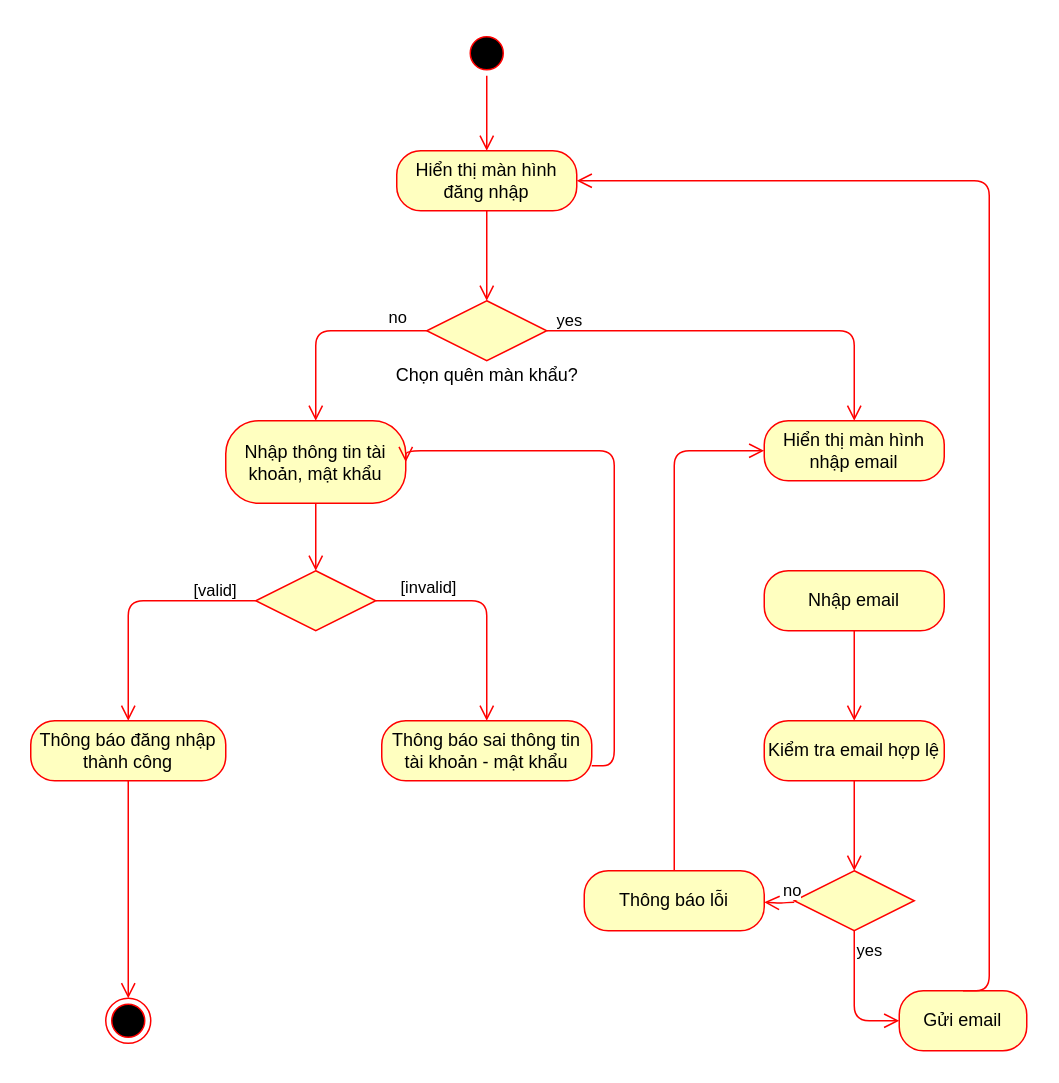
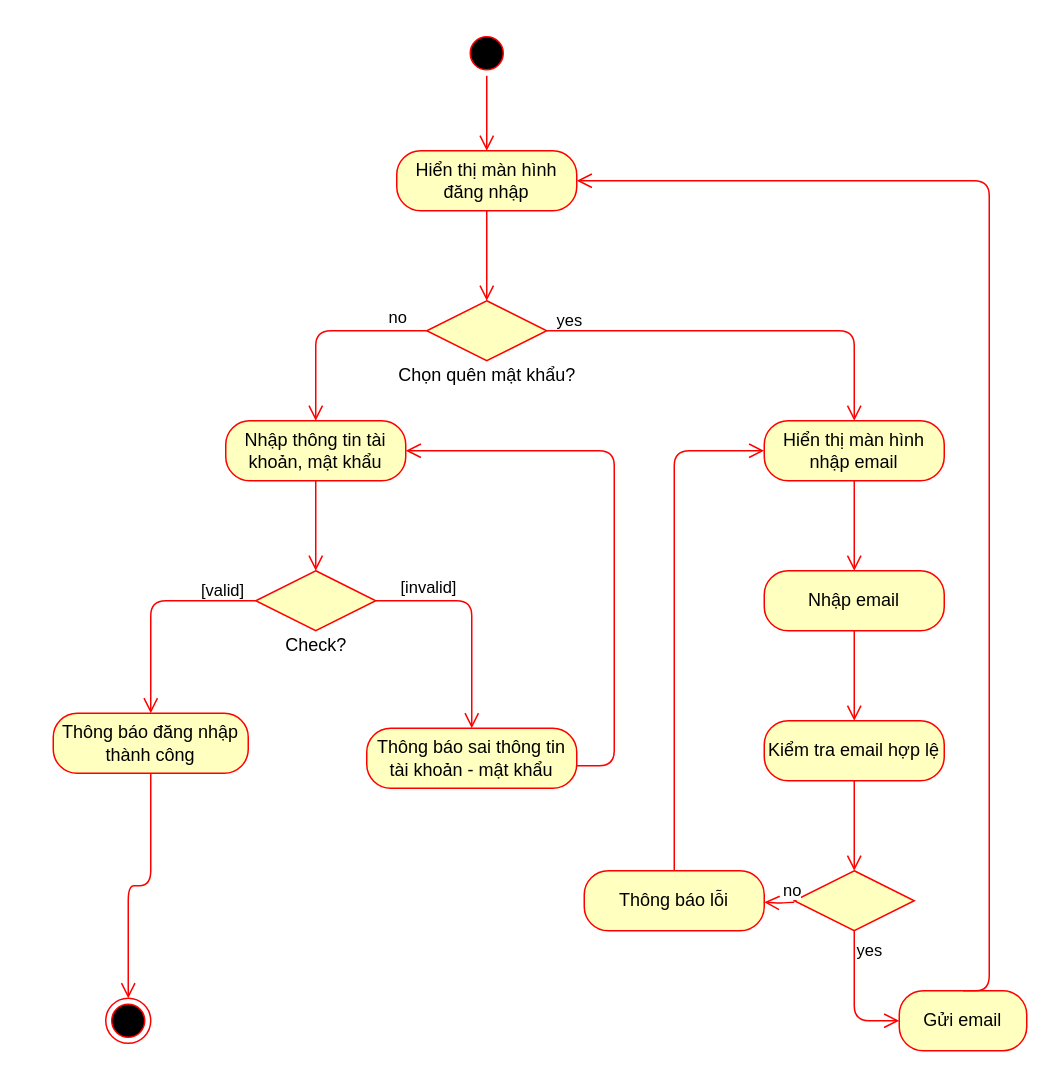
  <mxCell id="0" />
  <mxCell id="1" parent="0" />
  <mxCell id="2" value="" style="ellipse;html=1;shape=startState;fillColor=#000000;strokeColor=#ff0000;" vertex="1" parent="1"><mxGeometry x="309" y="20" width="30" height="30" as="geometry" /></mxCell>
  <mxCell id="3" value="" style="edgeStyle=orthogonalEdgeStyle;html=1;verticalAlign=bottom;endArrow=open;endSize=8;strokeColor=#ff0000;entryX=0.5;entryY=0;entryDx=0;entryDy=0;" edge="1" source="2" parent="1" target="4"><mxGeometry relative="1" as="geometry"><mxPoint x="324" y="100" as="targetPoint" /></mxGeometry></mxCell>
  <mxCell id="4" value="Hiển thị màn hình đăng nhập" style="rounded=1;whiteSpace=wrap;html=1;arcSize=40;fontColor=#000000;fillColor=#ffffc0;strokeColor=#ff0000;" vertex="1" parent="1"><mxGeometry x="264" y="100" width="120" height="40" as="geometry" /></mxCell>
  <mxCell id="5" value="" style="edgeStyle=orthogonalEdgeStyle;html=1;verticalAlign=bottom;endArrow=open;endSize=8;strokeColor=#ff0000;" edge="1" source="4" parent="1" target="6"><mxGeometry relative="1" as="geometry"><mxPoint x="349" y="310" as="targetPoint" /></mxGeometry></mxCell>
  <mxCell id="6" value="" style="rhombus;whiteSpace=wrap;html=1;fillColor=#ffffc0;strokeColor=#ff0000;" vertex="1" parent="1"><mxGeometry x="284" y="200" width="80" height="40" as="geometry" /></mxCell>
  <mxCell id="7" value="no" style="edgeStyle=orthogonalEdgeStyle;html=1;align=left;verticalAlign=bottom;endArrow=open;endSize=8;strokeColor=#ff0000;entryX=0.5;entryY=0;entryDx=0;entryDy=0;" edge="1" source="6" parent="1" target="9"><mxGeometry x="-0.6" relative="1" as="geometry"><mxPoint x="444" y="390" as="targetPoint" /><mxPoint as="offset" /></mxGeometry></mxCell>
  <mxCell id="8" value="yes" style="edgeStyle=orthogonalEdgeStyle;html=1;align=left;verticalAlign=top;endArrow=open;endSize=8;strokeColor=#ff0000;entryX=0.5;entryY=0;entryDx=0;entryDy=0;" edge="1" source="6" parent="1" target="11"><mxGeometry x="-0.962" y="20" relative="1" as="geometry"><mxPoint x="304" y="470" as="targetPoint" /><mxPoint as="offset" /></mxGeometry></mxCell>
- <mxCell id="9" value="Nhập thông tin tài khoản, mật khẩu" style="rounded=1;whiteSpace=wrap;html=1;arcSize=40;fontColor=#000000;fillColor=#ffffc0;strokeColor=#ff0000;" vertex="1" parent="1"><mxGeometry x="150" y="280" width="120" height="55" as="geometry" /></mxCell>
+ <mxCell id="9" value="Nhập thông tin tài khoản, mật khẩu" style="rounded=1;whiteSpace=wrap;html=1;arcSize=40;fontColor=#000000;fillColor=#ffffc0;strokeColor=#ff0000;" vertex="1" parent="1"><mxGeometry x="150" y="280" width="120" height="40" as="geometry" /></mxCell>
  <mxCell id="10" value="" style="edgeStyle=orthogonalEdgeStyle;html=1;verticalAlign=bottom;endArrow=open;endSize=8;strokeColor=#ff0000;entryX=0.5;entryY=0;entryDx=0;entryDy=0;" edge="1" source="9" parent="1" target="13"><mxGeometry relative="1" as="geometry"><mxPoint x="209" y="400" as="targetPoint" /></mxGeometry></mxCell>
  <mxCell id="11" value="Hiển thị màn hình nhập email" style="rounded=1;whiteSpace=wrap;html=1;arcSize=40;fontColor=#000000;fillColor=#ffffc0;strokeColor=#ff0000;" vertex="1" parent="1"><mxGeometry x="509" y="280" width="120" height="40" as="geometry" /></mxCell>
+ <mxCell id="12" value="" style="edgeStyle=orthogonalEdgeStyle;html=1;verticalAlign=bottom;endArrow=open;endSize=8;strokeColor=#ff0000;entryX=0.5;entryY=0;entryDx=0;entryDy=0;" edge="1" source="11" parent="1" target="21"><mxGeometry relative="1" as="geometry"><mxPoint x="589" y="370" as="targetPoint" /></mxGeometry></mxCell>
  <mxCell id="13" value="" style="rhombus;whiteSpace=wrap;html=1;fillColor=#ffffc0;strokeColor=#ff0000;" vertex="1" parent="1"><mxGeometry x="170" y="380" width="80" height="40" as="geometry" /></mxCell>
  <mxCell id="14" value="[invalid]" style="edgeStyle=orthogonalEdgeStyle;html=1;align=left;verticalAlign=bottom;endArrow=open;endSize=8;strokeColor=#ff0000;entryX=0.5;entryY=0;entryDx=0;entryDy=0;exitX=1;exitY=0.5;exitDx=0;exitDy=0;" edge="1" source="13" parent="1" target="16"><mxGeometry x="-0.8" relative="1" as="geometry"><mxPoint x="354" y="480" as="targetPoint" /><mxPoint as="offset" /></mxGeometry></mxCell>
  <mxCell id="15" value="[valid]" style="edgeStyle=orthogonalEdgeStyle;html=1;align=left;verticalAlign=top;endArrow=open;endSize=8;strokeColor=#ff0000;entryX=0.5;entryY=0;entryDx=0;entryDy=0;exitX=0;exitY=0.5;exitDx=0;exitDy=0;" edge="1" source="13" parent="1" target="18"><mxGeometry x="-0.478" y="-20" relative="1" as="geometry"><mxPoint x="214" y="560" as="targetPoint" /><mxPoint as="offset" /></mxGeometry></mxCell>
- <mxCell id="16" value="Thông báo sai thông tin tài khoản - mật khẩu" style="rounded=1;whiteSpace=wrap;html=1;arcSize=40;fontColor=#000000;fillColor=#ffffc0;strokeColor=#ff0000;" vertex="1" parent="1"><mxGeometry x="254" y="480" width="140" height="40" as="geometry" /></mxCell>
+ <mxCell id="16" value="Thông báo sai thông tin tài khoản - mật khẩu" style="rounded=1;whiteSpace=wrap;html=1;arcSize=40;fontColor=#000000;fillColor=#ffffc0;strokeColor=#ff0000;" vertex="1" parent="1"><mxGeometry x="244" y="485" width="140" height="40" as="geometry" /></mxCell>
  <mxCell id="17" value="" style="edgeStyle=orthogonalEdgeStyle;html=1;verticalAlign=bottom;endArrow=open;endSize=8;strokeColor=#ff0000;entryX=1;entryY=0.5;entryDx=0;entryDy=0;" edge="1" source="16" parent="1" target="9"><mxGeometry relative="1" as="geometry"><mxPoint x="369" y="590" as="targetPoint" /><Array as="points"><mxPoint x="409" y="510" /><mxPoint x="409" y="300" /></Array></mxGeometry></mxCell>
- <mxCell id="18" value="Thông báo đăng nhập thành công" style="rounded=1;whiteSpace=wrap;html=1;arcSize=40;fontColor=#000000;fillColor=#ffffc0;strokeColor=#ff0000;" vertex="1" parent="1"><mxGeometry x="20" y="480" width="130" height="40" as="geometry" /></mxCell>
+ <mxCell id="18" value="Thông báo đăng nhập thành công" style="rounded=1;whiteSpace=wrap;html=1;arcSize=40;fontColor=#000000;fillColor=#ffffc0;strokeColor=#ff0000;" vertex="1" parent="1"><mxGeometry x="35" y="475" width="130" height="40" as="geometry" /></mxCell>
  <mxCell id="19" value="" style="edgeStyle=orthogonalEdgeStyle;html=1;verticalAlign=bottom;endArrow=open;endSize=8;strokeColor=#ff0000;entryX=0.5;entryY=0;entryDx=0;entryDy=0;" edge="1" source="18" parent="1" target="20"><mxGeometry relative="1" as="geometry"><mxPoint x="189" y="690" as="targetPoint" /></mxGeometry></mxCell>
  <mxCell id="20" value="" style="ellipse;html=1;shape=endState;fillColor=#000000;strokeColor=#ff0000;" vertex="1" parent="1"><mxGeometry x="70" y="665" width="30" height="30" as="geometry" /></mxCell>
  <mxCell id="21" value="Nhập email" style="rounded=1;whiteSpace=wrap;html=1;arcSize=40;fontColor=#000000;fillColor=#ffffc0;strokeColor=#ff0000;" vertex="1" parent="1"><mxGeometry x="509" y="380" width="120" height="40" as="geometry" /></mxCell>
  <mxCell id="22" value="" style="edgeStyle=orthogonalEdgeStyle;html=1;verticalAlign=bottom;endArrow=open;endSize=8;strokeColor=#ff0000;entryX=0.5;entryY=0;entryDx=0;entryDy=0;" edge="1" source="21" parent="1" target="23"><mxGeometry relative="1" as="geometry"><mxPoint x="579" y="510" as="targetPoint" /></mxGeometry></mxCell>
  <mxCell id="23" value="Kiểm tra email hợp lệ" style="rounded=1;whiteSpace=wrap;html=1;arcSize=40;fontColor=#000000;fillColor=#ffffc0;strokeColor=#ff0000;" vertex="1" parent="1"><mxGeometry x="509" y="480" width="120" height="40" as="geometry" /></mxCell>
  <mxCell id="24" value="" style="edgeStyle=orthogonalEdgeStyle;html=1;verticalAlign=bottom;endArrow=open;endSize=8;strokeColor=#ff0000;entryX=0.5;entryY=0;entryDx=0;entryDy=0;" edge="1" source="23" parent="1" target="27"><mxGeometry relative="1" as="geometry"><mxPoint x="579" y="650" as="targetPoint" /></mxGeometry></mxCell>
  <mxCell id="25" value="Gửi email" style="rounded=1;whiteSpace=wrap;html=1;arcSize=40;fontColor=#000000;fillColor=#ffffc0;strokeColor=#ff0000;" vertex="1" parent="1"><mxGeometry x="599" y="660" width="85" height="40" as="geometry" /></mxCell>
  <mxCell id="26" value="" style="edgeStyle=orthogonalEdgeStyle;html=1;verticalAlign=bottom;endArrow=open;endSize=8;strokeColor=#ff0000;entryX=1;entryY=0.5;entryDx=0;entryDy=0;exitX=0.5;exitY=0;exitDx=0;exitDy=0;" edge="1" source="25" parent="1" target="4"><mxGeometry relative="1" as="geometry"><mxPoint x="419" y="100" as="targetPoint" /><Array as="points"><mxPoint x="659" y="120" /></Array></mxGeometry></mxCell>
  <mxCell id="27" value="" style="rhombus;whiteSpace=wrap;html=1;fillColor=#ffffc0;strokeColor=#ff0000;" vertex="1" parent="1"><mxGeometry x="529" y="580" width="80" height="40" as="geometry" /></mxCell>
  <mxCell id="28" value="no" style="edgeStyle=orthogonalEdgeStyle;html=1;align=left;verticalAlign=bottom;endArrow=open;endSize=8;strokeColor=#ff0000;entryX=1;entryY=0.5;entryDx=0;entryDy=0;" edge="1" parent="1"><mxGeometry relative="1" as="geometry"><mxPoint x="509" y="601" as="targetPoint" /><mxPoint x="529" y="601" as="sourcePoint" /><mxPoint as="offset" /></mxGeometry></mxCell>
  <mxCell id="29" value="yes" style="edgeStyle=orthogonalEdgeStyle;html=1;align=left;verticalAlign=top;endArrow=open;endSize=8;strokeColor=#ff0000;entryX=0;entryY=0.5;entryDx=0;entryDy=0;" edge="1" source="27" parent="1" target="25"><mxGeometry x="-1" relative="1" as="geometry"><mxPoint x="509" y="760" as="targetPoint" /></mxGeometry></mxCell>
  <mxCell id="30" value="Thông báo lỗi" style="rounded=1;whiteSpace=wrap;html=1;arcSize=40;fontColor=#000000;fillColor=#ffffc0;strokeColor=#ff0000;" vertex="1" parent="1"><mxGeometry x="389" y="580" width="120" height="40" as="geometry" /></mxCell>
  <mxCell id="31" value="" style="edgeStyle=orthogonalEdgeStyle;html=1;verticalAlign=bottom;endArrow=open;endSize=8;strokeColor=#ff0000;entryX=0;entryY=0.5;entryDx=0;entryDy=0;exitX=0.5;exitY=0;exitDx=0;exitDy=0;" edge="1" source="30" parent="1" target="11"><mxGeometry relative="1" as="geometry"><mxPoint x="449" y="670" as="targetPoint" /><Array as="points"><mxPoint x="449" y="300" /></Array></mxGeometry></mxCell>
- <mxCell id="33" value="Chọn quên màn khẩu?" style="text;html=1;align=center;verticalAlign=middle;resizable=0;points=[];autosize=1;strokeColor=none;fillColor=none;" vertex="1" parent="1"><mxGeometry x="259" y="240" width="130" height="20" as="geometry" /></mxCell>
+ <mxCell id="32" value="Check?" style="text;html=1;align=center;verticalAlign=middle;resizable=0;points=[];autosize=1;strokeColor=none;fillColor=none;" vertex="1" parent="1"><mxGeometry x="180" y="420" width="60" height="20" as="geometry" /></mxCell>
+ <mxCell id="33" value="Chọn quên mật khẩu?" style="text;html=1;align=center;verticalAlign=middle;resizable=0;points=[];autosize=1;strokeColor=none;fillColor=none;" vertex="1" parent="1"><mxGeometry x="259" y="240" width="130" height="20" as="geometry" /></mxCell>
